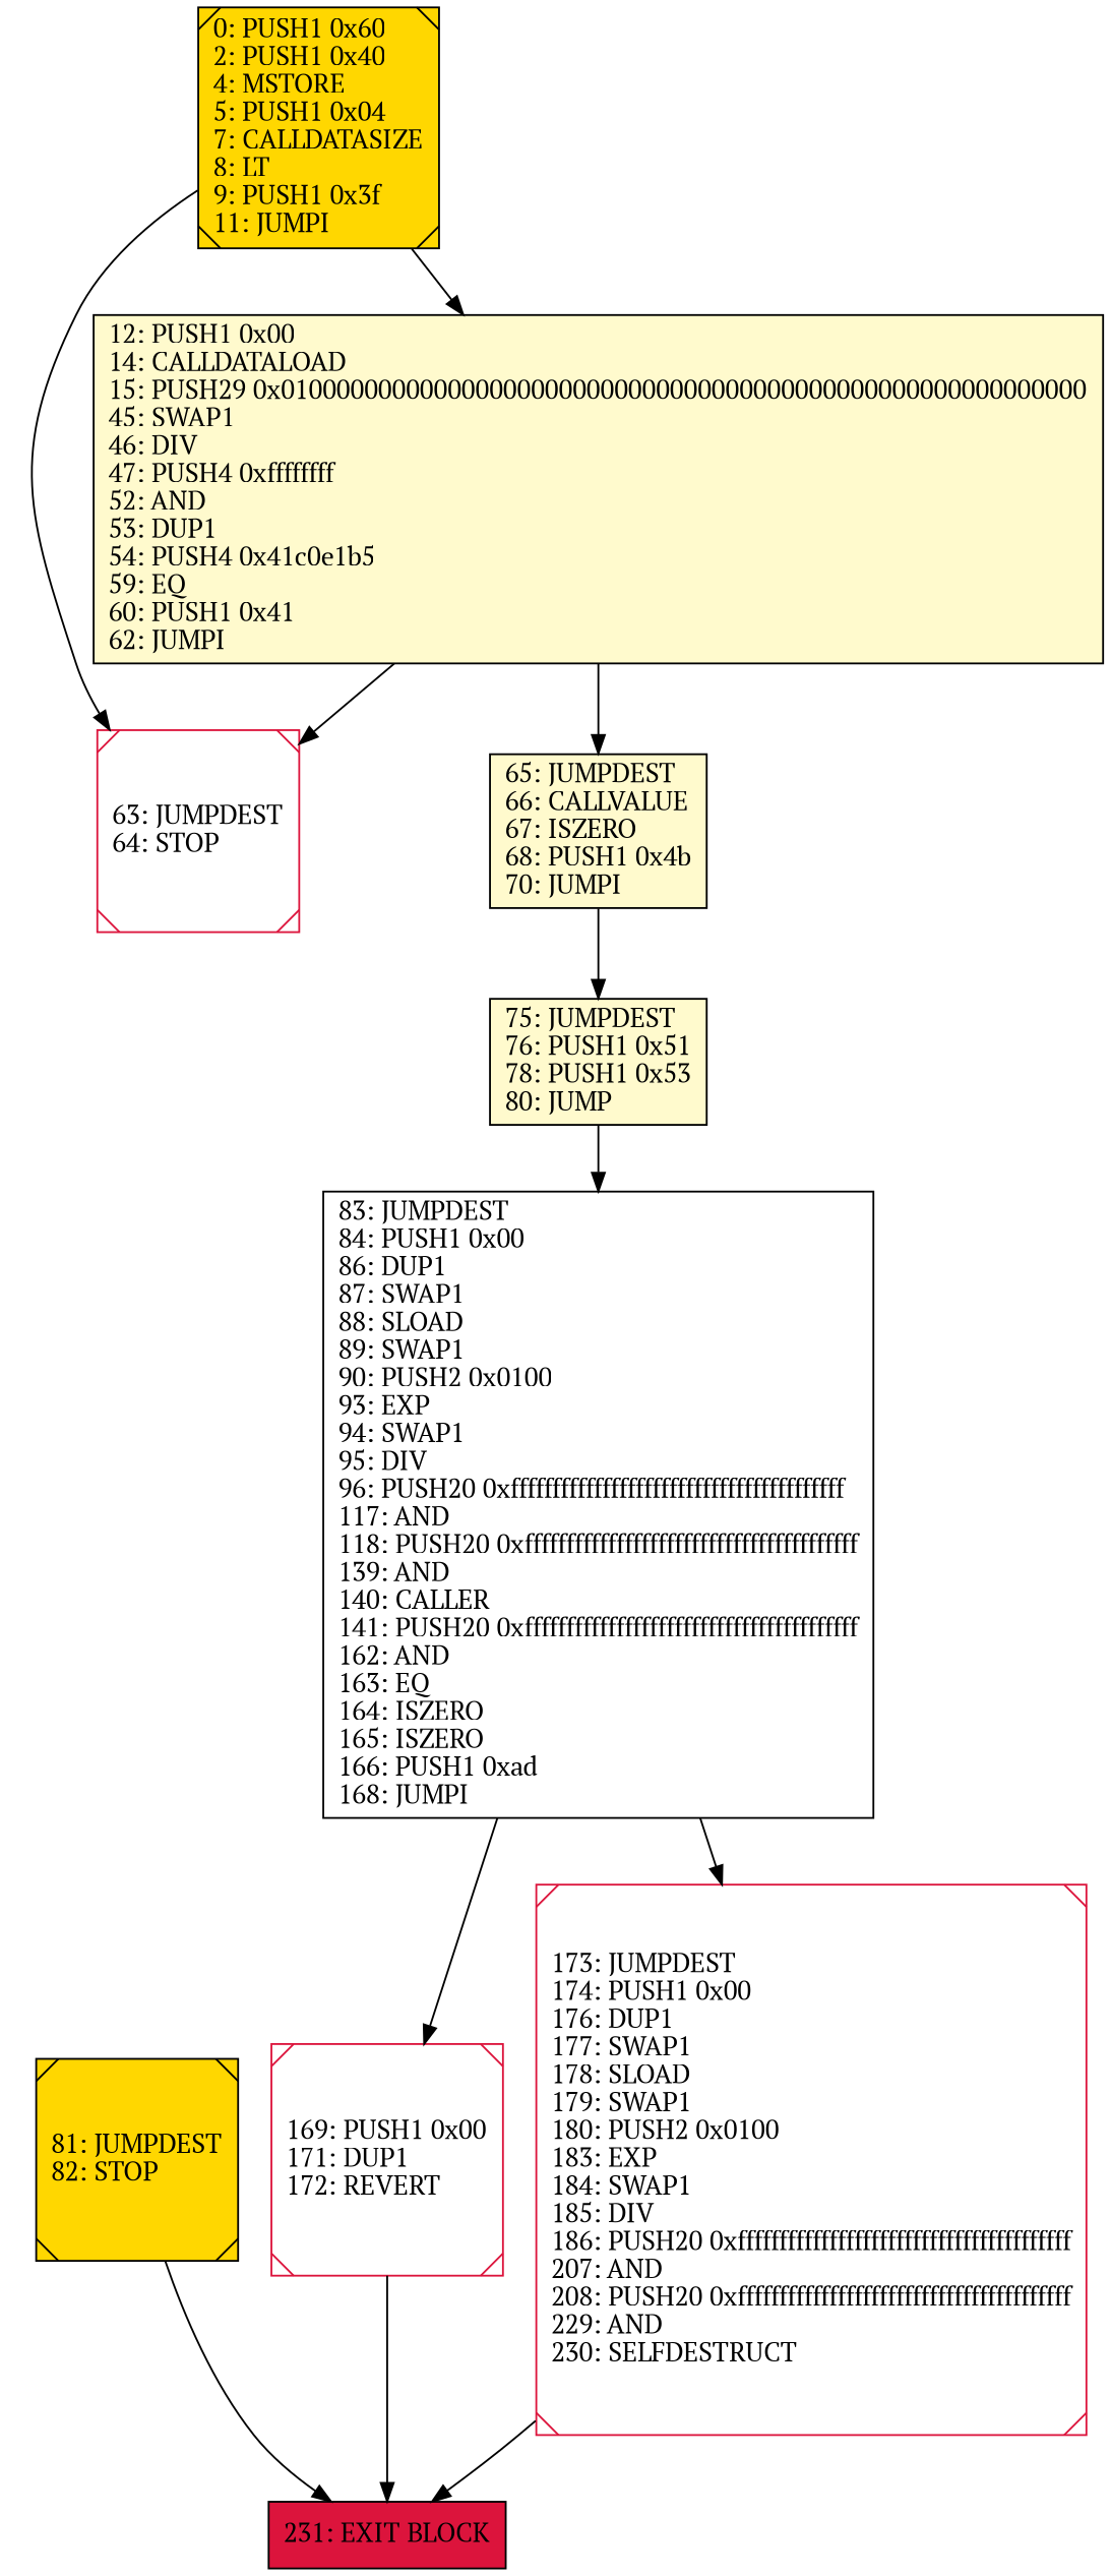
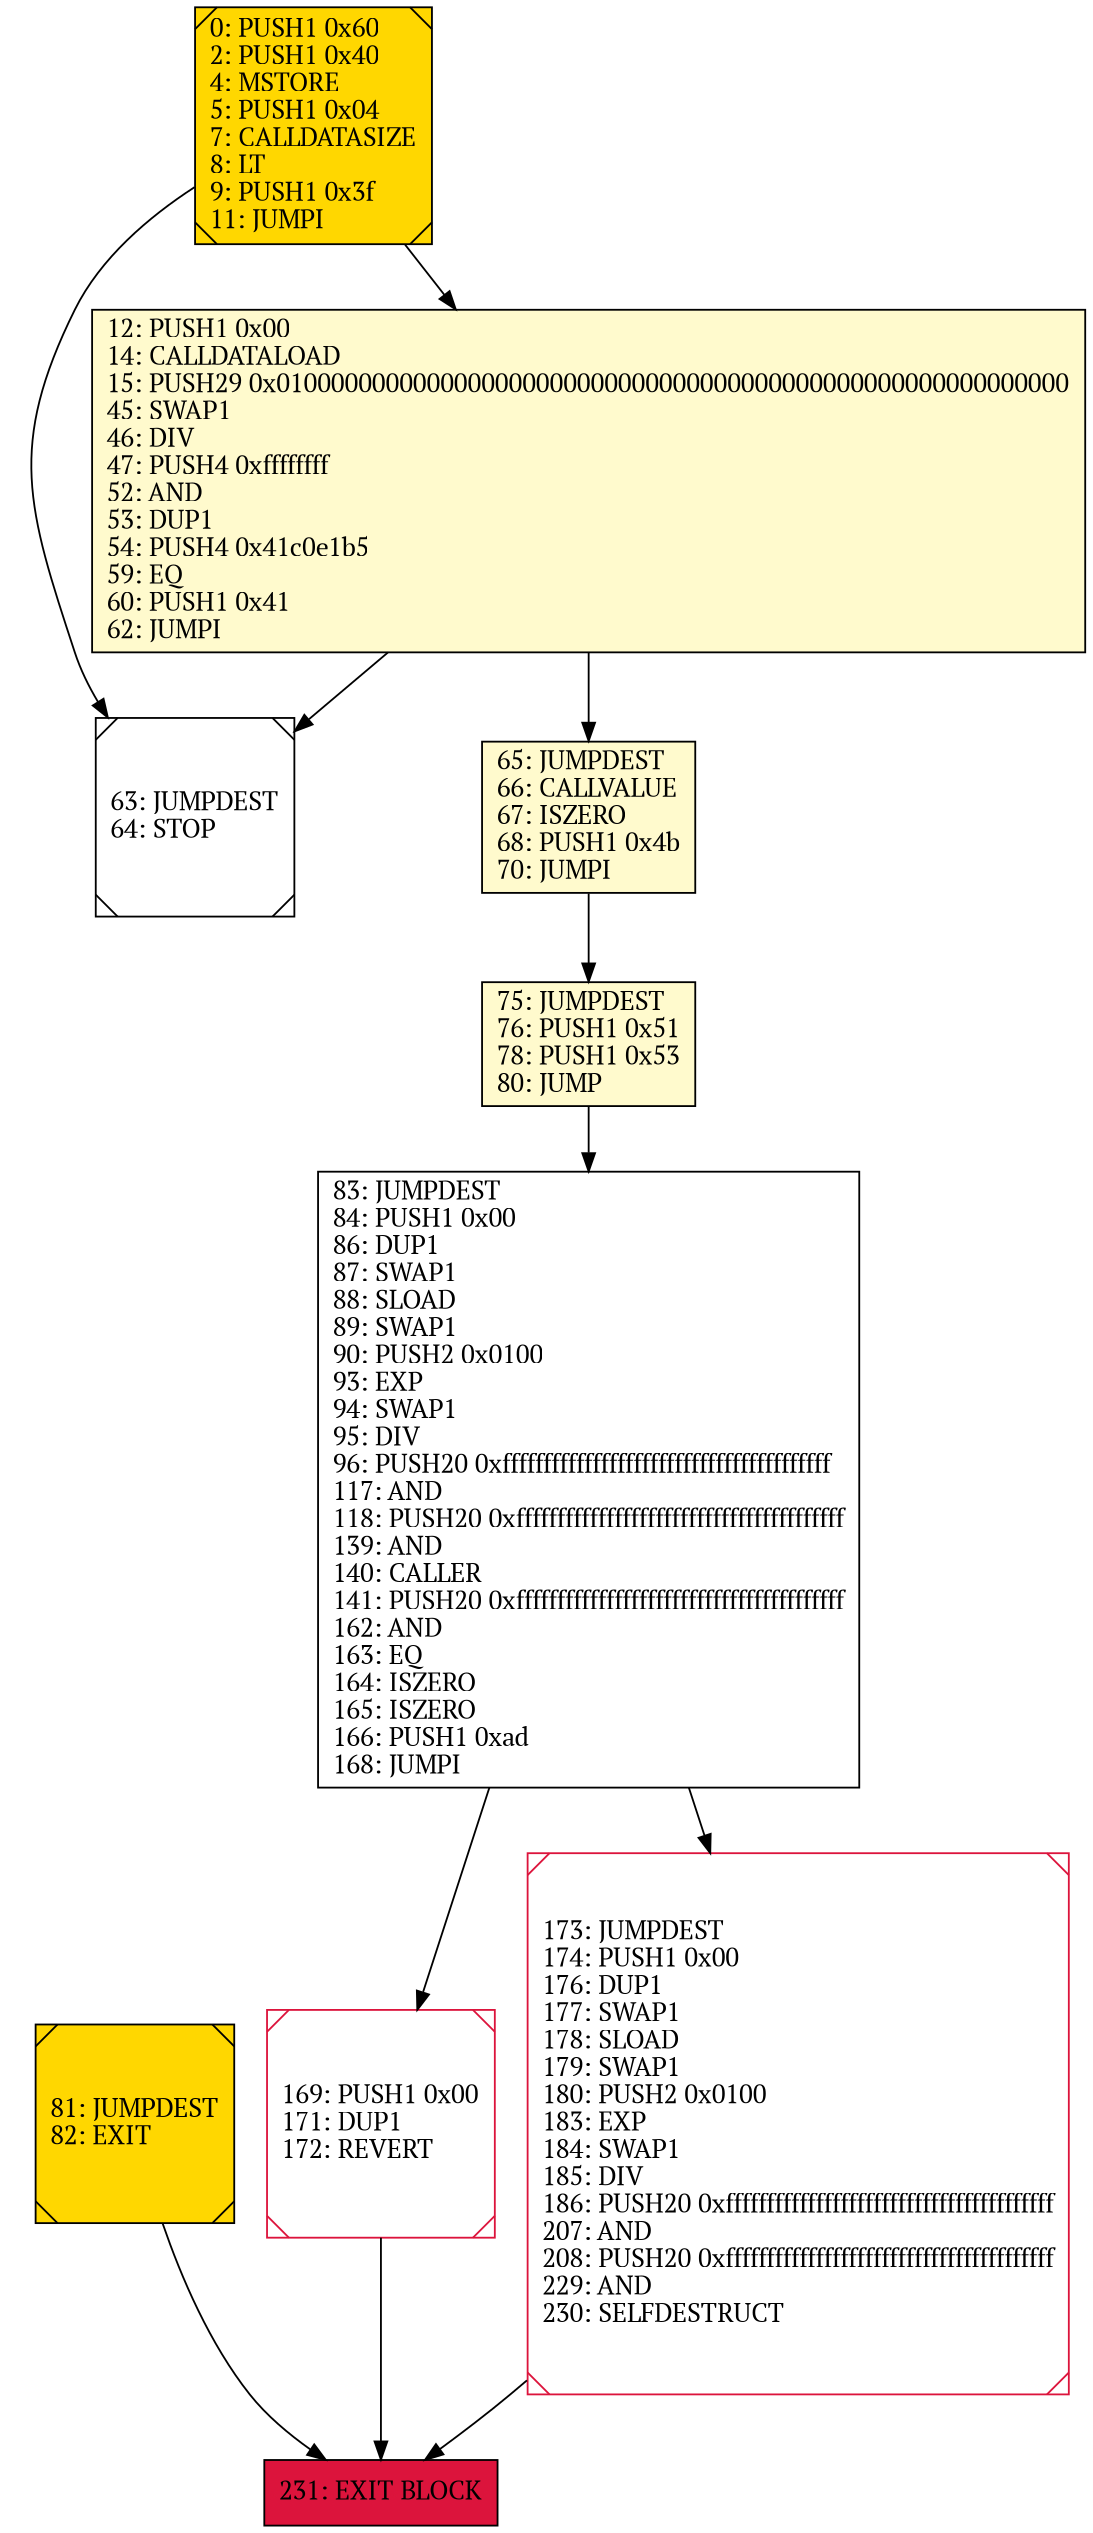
  digraph {
    fontname="PT Serif"
    rankdir=UD
    node [color=black fillcolor=white fontcolor=black fontname="PT Serif" shape=Msquare style=filled]
    edge [fontname="PT Serif"]
-   n1 [fillcolor=gold label="81: JUMPDEST\l82: STOP\l"]
+   n1 [fillcolor=gold label="81: JUMPDEST\l82: EXIT\l"]
    n2 [fillcolor=crimson label="231: EXIT BLOCK\l" shape=box]
    n3 [color=crimson label="169: PUSH1 0x00\l171: DUP1\l172: REVERT\l"]
    n4 [color=crimson label="173: JUMPDEST\l174: PUSH1 0x00\l176: DUP1\l177: SWAP1\l178: SLOAD\l179: SWAP1\l180: PUSH2 0x0100\l183: EXP\l184: SWAP1\l185: DIV\l186: PUSH20 0xffffffffffffffffffffffffffffffffffffffff\l207: AND\l208: PUSH20 0xffffffffffffffffffffffffffffffffffffffff\l229: AND\l230: SELFDESTRUCT\l"]
    n5 [label="83: JUMPDEST\l84: PUSH1 0x00\l86: DUP1\l87: SWAP1\l88: SLOAD\l89: SWAP1\l90: PUSH2 0x0100\l93: EXP\l94: SWAP1\l95: DIV\l96: PUSH20 0xffffffffffffffffffffffffffffffffffffffff\l117: AND\l118: PUSH20 0xffffffffffffffffffffffffffffffffffffffff\l139: AND\l140: CALLER\l141: PUSH20 0xffffffffffffffffffffffffffffffffffffffff\l162: AND\l163: EQ\l164: ISZERO\l165: ISZERO\l166: PUSH1 0xad\l168: JUMPI\l" shape=box]
-   n6 [color=crimson label="63: JUMPDEST\l64: STOP\l"]
+   n6 [label="63: JUMPDEST\l64: STOP\l"]
    n7 [fillcolor=gold label="0: PUSH1 0x60\l2: PUSH1 0x40\l4: MSTORE\l5: PUSH1 0x04\l7: CALLDATASIZE\l8: LT\l9: PUSH1 0x3f\l11: JUMPI\l"]
    n8 [fillcolor=lemonchiffon label="12: PUSH1 0x00\l14: CALLDATALOAD\l15: PUSH29 0x0100000000000000000000000000000000000000000000000000000000\l45: SWAP1\l46: DIV\l47: PUSH4 0xffffffff\l52: AND\l53: DUP1\l54: PUSH4 0x41c0e1b5\l59: EQ\l60: PUSH1 0x41\l62: JUMPI\l" shape=box]
    n9 [fillcolor=lemonchiffon label="65: JUMPDEST\l66: CALLVALUE\l67: ISZERO\l68: PUSH1 0x4b\l70: JUMPI\l" shape=box]
    n10 [fillcolor=lemonchiffon label="75: JUMPDEST\l76: PUSH1 0x51\l78: PUSH1 0x53\l80: JUMP\l" shape=box]
    n1 -> n2
    n3 -> n2
    n4 -> n2
    n5 -> n3
    n5 -> n4
    n7 -> n6
    n7 -> n8
    n8 -> n6
    n8 -> n9
    n9 -> n10
    n10 -> n5
  }
